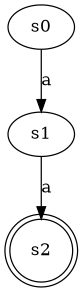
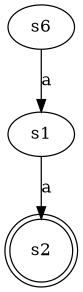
  digraph {
-   s0
+   s0 [label=s6]
    s1
    s2 [shape=doublecircle]
    s0 -> s1 [label=a]
    s1 -> s2 [label=a]
  }
